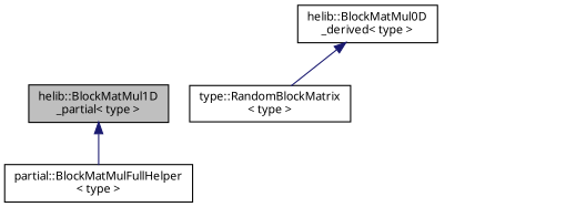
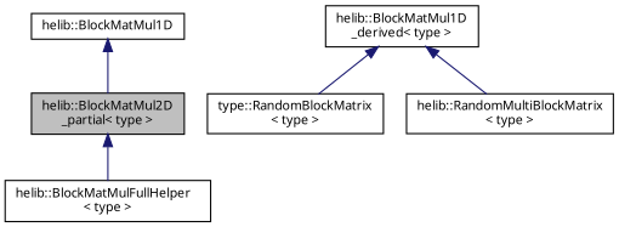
  digraph {
    fontname="Noto Sans"
    node [color=black fillcolor=white fontname="Noto Sans" fontsize=10 shape=record style=filled]
    edge [color=midnightblue dir=back fontname="Noto Sans" fontsize=10 labelfontname=FreeSans labelfontsize=10 style=solid]
-   n1 [fillcolor=grey75 fontcolor=black height=0.2 label="helib::BlockMatMul1D\l_partial\< type \>" width=0.4]
-   n2 [height=0.2 label="partial::BlockMatMulFullHelper\l\< type \>" width=0.4]
-   n3 [height=0.2 label="helib::BlockMatMul0D\l_derived\< type \>" width=0.4]
+   n1 [fillcolor=grey75 fontcolor=black height=0.2 label="helib::BlockMatMul2D\l_partial\< type \>" width=0.4]
+   n2 [height=0.2 label="helib::BlockMatMulFullHelper\l\< type \>" width=0.4]
+   n3 [height=0.2 label="helib::BlockMatMul1D\l_derived\< type \>" width=0.4]
    n4 [height=0.2 label="type::RandomBlockMatrix\l\< type \>" width=0.4]
+   n5 [height=0.2 label="helib::RandomMultiBlockMatrix\l\< type \>" width=0.4]
+   n6 [height=0.2 label="helib::BlockMatMul1D" width=0.4]
    n1 -> n2
    n3 -> n4
+   n3 -> n5
+   n6 -> n1
  }
